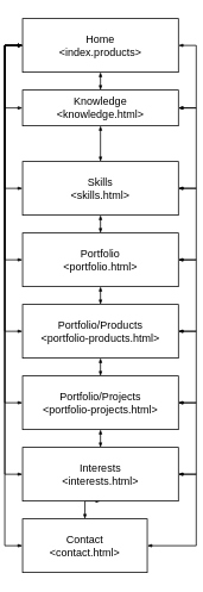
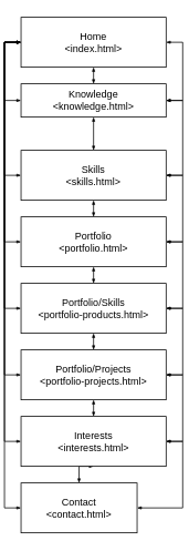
  <mxCell id="0" />
  <mxCell id="1" parent="0" />
  <mxCell id="2" style="edgeStyle=orthogonalEdgeStyle;rounded=0;orthogonalLoop=1;jettySize=auto;html=1;exitX=0;exitY=0.5;exitDx=0;exitDy=0;entryX=0;entryY=0.5;entryDx=0;entryDy=0;strokeWidth=1;startArrow=blockThin;startFill=1;endArrow=blockThin;endFill=1;targetPerimeterSpacing=0;endSize=3;startSize=3;" edge="1" parent="1" source="11" target="14"><mxGeometry relative="1" as="geometry" /></mxCell>
  <mxCell id="3" style="edgeStyle=orthogonalEdgeStyle;rounded=0;orthogonalLoop=1;jettySize=auto;html=1;exitX=0;exitY=0.5;exitDx=0;exitDy=0;entryX=0;entryY=0.5;entryDx=0;entryDy=0;strokeWidth=1;startArrow=blockThin;startFill=1;endArrow=blockThin;endFill=1;targetPerimeterSpacing=0;endSize=3;startSize=3;" edge="1" parent="1" source="11" target="17"><mxGeometry relative="1" as="geometry" /></mxCell>
  <mxCell id="4" style="edgeStyle=orthogonalEdgeStyle;rounded=0;orthogonalLoop=1;jettySize=auto;html=1;exitX=0;exitY=0.5;exitDx=0;exitDy=0;entryX=0;entryY=0.5;entryDx=0;entryDy=0;strokeWidth=1;startArrow=blockThin;startFill=1;endArrow=blockThin;endFill=1;targetPerimeterSpacing=0;endSize=3;startSize=3;" edge="1" parent="1" source="11" target="20"><mxGeometry relative="1" as="geometry" /></mxCell>
  <mxCell id="5" style="edgeStyle=orthogonalEdgeStyle;rounded=0;orthogonalLoop=1;jettySize=auto;html=1;exitX=0;exitY=0.5;exitDx=0;exitDy=0;entryX=0;entryY=0.5;entryDx=0;entryDy=0;strokeWidth=1;startArrow=blockThin;startFill=1;endArrow=blockThin;endFill=1;targetPerimeterSpacing=0;endSize=3;startSize=3;" edge="1" parent="1" source="11" target="23"><mxGeometry relative="1" as="geometry" /></mxCell>
  <mxCell id="6" style="edgeStyle=orthogonalEdgeStyle;rounded=0;orthogonalLoop=1;jettySize=auto;html=1;exitX=0;exitY=0.5;exitDx=0;exitDy=0;entryX=0;entryY=0.5;entryDx=0;entryDy=0;strokeWidth=1;startArrow=blockThin;startFill=1;endArrow=blockThin;endFill=1;targetPerimeterSpacing=0;endSize=3;startSize=3;" edge="1" parent="1" source="11" target="26"><mxGeometry relative="1" as="geometry" /></mxCell>
  <mxCell id="7" style="edgeStyle=orthogonalEdgeStyle;rounded=0;orthogonalLoop=1;jettySize=auto;html=1;exitX=0;exitY=0.5;exitDx=0;exitDy=0;entryX=0;entryY=0.5;entryDx=0;entryDy=0;strokeWidth=1;startArrow=blockThin;startFill=1;endArrow=blockThin;endFill=1;targetPerimeterSpacing=0;endSize=3;startSize=3;" edge="1" parent="1" source="11" target="29"><mxGeometry relative="1" as="geometry" /></mxCell>
  <mxCell id="8" style="edgeStyle=orthogonalEdgeStyle;rounded=0;orthogonalLoop=1;jettySize=auto;html=1;exitX=0;exitY=0.5;exitDx=0;exitDy=0;entryX=0;entryY=0.5;entryDx=0;entryDy=0;strokeWidth=1;startArrow=blockThin;startFill=1;endArrow=blockThin;endFill=1;targetPerimeterSpacing=0;endSize=3;startSize=3;" edge="1" parent="1" source="11" target="30"><mxGeometry relative="1" as="geometry" /></mxCell>
  <mxCell id="9" style="edgeStyle=orthogonalEdgeStyle;rounded=0;orthogonalLoop=1;jettySize=auto;html=1;exitX=1;exitY=0.5;exitDx=0;exitDy=0;entryX=1;entryY=0.5;entryDx=0;entryDy=0;startArrow=blockThin;startFill=1;endArrow=blockThin;endFill=1;strokeWidth=1;targetPerimeterSpacing=0;endSize=3;startSize=3;" edge="1" parent="1" source="11" target="14"><mxGeometry relative="1" as="geometry" /></mxCell>
  <mxCell id="10" style="edgeStyle=orthogonalEdgeStyle;rounded=0;orthogonalLoop=1;jettySize=auto;html=1;exitX=0.5;exitY=1;exitDx=0;exitDy=0;entryX=0.5;entryY=0;entryDx=0;entryDy=0;startArrow=blockThin;startFill=1;endArrow=blockThin;endFill=1;strokeWidth=1;targetPerimeterSpacing=0;endSize=3;startSize=3;" edge="1" parent="1" source="11" target="14"><mxGeometry relative="1" as="geometry" /></mxCell>
- <mxCell id="11" value="Home&lt;br&gt;&amp;lt;index.products&amp;gt;" style="rounded=0;whiteSpace=wrap;html=1;" vertex="1" parent="1"><mxGeometry x="20.89" y="20" width="175" height="60" as="geometry" /></mxCell>
+ <mxCell id="11" value="Home&lt;br&gt;&amp;lt;index.html&amp;gt;" style="rounded=0;whiteSpace=wrap;html=1;" vertex="1" parent="1"><mxGeometry x="20.89" y="20" width="175" height="60" as="geometry" /></mxCell>
  <mxCell id="12" style="edgeStyle=orthogonalEdgeStyle;rounded=0;orthogonalLoop=1;jettySize=auto;html=1;exitX=1;exitY=0.5;exitDx=0;exitDy=0;entryX=1;entryY=0.5;entryDx=0;entryDy=0;endArrow=blockThin;endFill=1;startArrow=blockThin;startFill=1;strokeWidth=1;targetPerimeterSpacing=0;endSize=3;startSize=3;" edge="1" parent="1" source="14" target="17"><mxGeometry relative="1" as="geometry" /></mxCell>
  <mxCell id="13" style="edgeStyle=orthogonalEdgeStyle;rounded=0;orthogonalLoop=1;jettySize=auto;html=1;exitX=0.5;exitY=1;exitDx=0;exitDy=0;entryX=0.5;entryY=0;entryDx=0;entryDy=0;endArrow=blockThin;endFill=1;startArrow=blockThin;startFill=1;strokeWidth=1;targetPerimeterSpacing=0;endSize=3;startSize=3;" edge="1" parent="1" source="14" target="17"><mxGeometry relative="1" as="geometry" /></mxCell>
  <mxCell id="14" value="Knowledge&lt;br&gt;&amp;lt;knowledge.html&amp;gt;" style="rounded=0;whiteSpace=wrap;html=1;" vertex="1" parent="1"><mxGeometry x="20.89" y="100" width="175" height="40" as="geometry" /></mxCell>
  <mxCell id="15" style="edgeStyle=orthogonalEdgeStyle;rounded=0;orthogonalLoop=1;jettySize=auto;html=1;exitX=1;exitY=0.5;exitDx=0;exitDy=0;entryX=1;entryY=0.5;entryDx=0;entryDy=0;endArrow=blockThin;endFill=1;startArrow=blockThin;startFill=1;strokeWidth=1;targetPerimeterSpacing=0;endSize=3;startSize=3;" edge="1" parent="1" source="17" target="20"><mxGeometry relative="1" as="geometry" /></mxCell>
  <mxCell id="16" style="edgeStyle=orthogonalEdgeStyle;rounded=0;orthogonalLoop=1;jettySize=auto;html=1;exitX=0.5;exitY=1;exitDx=0;exitDy=0;entryX=0.5;entryY=0;entryDx=0;entryDy=0;startArrow=blockThin;startFill=1;endArrow=blockThin;endFill=1;strokeWidth=1;targetPerimeterSpacing=0;endSize=3;startSize=3;" edge="1" parent="1" source="17" target="20"><mxGeometry relative="1" as="geometry" /></mxCell>
  <mxCell id="17" value="Skills&lt;br&gt;&amp;lt;skills.html&amp;gt;" style="rounded=0;whiteSpace=wrap;html=1;" vertex="1" parent="1"><mxGeometry x="20.89" y="180" width="175" height="60" as="geometry" /></mxCell>
  <mxCell id="18" style="edgeStyle=orthogonalEdgeStyle;rounded=0;orthogonalLoop=1;jettySize=auto;html=1;exitX=1;exitY=0.5;exitDx=0;exitDy=0;entryX=1;entryY=0.5;entryDx=0;entryDy=0;startArrow=blockThin;startFill=1;endArrow=blockThin;endFill=1;strokeWidth=1;targetPerimeterSpacing=0;endSize=3;startSize=3;" edge="1" parent="1" source="20" target="23"><mxGeometry relative="1" as="geometry" /></mxCell>
  <mxCell id="19" style="edgeStyle=orthogonalEdgeStyle;rounded=0;orthogonalLoop=1;jettySize=auto;html=1;exitX=0.5;exitY=1;exitDx=0;exitDy=0;entryX=0.5;entryY=0;entryDx=0;entryDy=0;startArrow=blockThin;startFill=1;endArrow=blockThin;endFill=1;strokeWidth=1;targetPerimeterSpacing=0;endSize=3;startSize=3;" edge="1" parent="1" source="20" target="23"><mxGeometry relative="1" as="geometry" /></mxCell>
  <mxCell id="20" value="Portfolio&lt;br&gt;&amp;lt;portfolio.html&amp;gt;" style="rounded=0;whiteSpace=wrap;html=1;" vertex="1" parent="1"><mxGeometry x="20.89" y="260" width="175" height="60" as="geometry" /></mxCell>
  <mxCell id="21" style="edgeStyle=orthogonalEdgeStyle;rounded=0;orthogonalLoop=1;jettySize=auto;html=1;exitX=1;exitY=0.5;exitDx=0;exitDy=0;entryX=1;entryY=0.5;entryDx=0;entryDy=0;startArrow=blockThin;startFill=1;endArrow=blockThin;endFill=1;strokeWidth=1;targetPerimeterSpacing=0;endSize=3;startSize=3;" edge="1" parent="1" source="23" target="26"><mxGeometry relative="1" as="geometry" /></mxCell>
  <mxCell id="22" style="edgeStyle=orthogonalEdgeStyle;rounded=0;orthogonalLoop=1;jettySize=auto;html=1;exitX=0.5;exitY=1;exitDx=0;exitDy=0;entryX=0.5;entryY=0;entryDx=0;entryDy=0;startArrow=blockThin;startFill=1;endArrow=blockThin;endFill=1;strokeWidth=1;targetPerimeterSpacing=0;endSize=3;startSize=3;" edge="1" parent="1" source="23" target="26"><mxGeometry relative="1" as="geometry" /></mxCell>
- <mxCell id="23" value="Portfolio/Products&lt;br&gt;&amp;lt;portfolio-products.html&amp;gt;" style="rounded=0;whiteSpace=wrap;html=1;" vertex="1" parent="1"><mxGeometry x="20.89" y="340" width="175" height="60" as="geometry" /></mxCell>
+ <mxCell id="23" value="Portfolio/Skills&lt;br&gt;&amp;lt;portfolio-products.html&amp;gt;" style="rounded=0;whiteSpace=wrap;html=1;" vertex="1" parent="1"><mxGeometry x="20.89" y="340" width="175" height="60" as="geometry" /></mxCell>
  <mxCell id="24" style="edgeStyle=orthogonalEdgeStyle;rounded=0;orthogonalLoop=1;jettySize=auto;html=1;exitX=1;exitY=0.5;exitDx=0;exitDy=0;entryX=1;entryY=0.5;entryDx=0;entryDy=0;startArrow=blockThin;startFill=1;endArrow=blockThin;endFill=1;strokeWidth=1;targetPerimeterSpacing=0;endSize=3;startSize=3;" edge="1" parent="1" source="26" target="29"><mxGeometry relative="1" as="geometry" /></mxCell>
  <mxCell id="25" style="edgeStyle=orthogonalEdgeStyle;rounded=0;orthogonalLoop=1;jettySize=auto;html=1;exitX=0.5;exitY=1;exitDx=0;exitDy=0;entryX=0.5;entryY=0;entryDx=0;entryDy=0;startArrow=blockThin;startFill=1;endArrow=blockThin;endFill=1;strokeWidth=1;targetPerimeterSpacing=0;endSize=3;startSize=3;" edge="1" parent="1" source="26" target="29"><mxGeometry relative="1" as="geometry" /></mxCell>
  <mxCell id="26" value="Portfolio/Projects&lt;br&gt;&amp;lt;portfolio-projects.html&amp;gt;" style="rounded=0;whiteSpace=wrap;html=1;" vertex="1" parent="1"><mxGeometry x="20.89" y="420" width="175" height="60" as="geometry" /></mxCell>
  <mxCell id="27" style="edgeStyle=orthogonalEdgeStyle;rounded=0;orthogonalLoop=1;jettySize=auto;html=1;exitX=1;exitY=0.5;exitDx=0;exitDy=0;entryX=1;entryY=0.5;entryDx=0;entryDy=0;startArrow=blockThin;startFill=1;endArrow=blockThin;endFill=1;strokeWidth=1;targetPerimeterSpacing=0;endSize=3;startSize=3;" edge="1" parent="1" source="29" target="30"><mxGeometry relative="1" as="geometry" /></mxCell>
  <mxCell id="28" style="edgeStyle=orthogonalEdgeStyle;rounded=0;orthogonalLoop=1;jettySize=auto;html=1;exitX=0.5;exitY=1;exitDx=0;exitDy=0;entryX=0.5;entryY=0;entryDx=0;entryDy=0;startArrow=blockThin;startFill=1;endArrow=blockThin;endFill=1;strokeWidth=1;targetPerimeterSpacing=0;endSize=3;startSize=3;" edge="1" parent="1" source="29" target="30"><mxGeometry relative="1" as="geometry" /></mxCell>
  <mxCell id="29" value="Interests&lt;br&gt;&amp;lt;interests.html&amp;gt;" style="rounded=0;whiteSpace=wrap;html=1;" vertex="1" parent="1"><mxGeometry x="20.89" y="500" width="175" height="60" as="geometry" /></mxCell>
  <mxCell id="30" value="Contact&lt;br&gt;&amp;lt;contact.html&amp;gt;" style="rounded=0;whiteSpace=wrap;html=1;" vertex="1" parent="1"><mxGeometry x="20.89" y="580" width="140" height="60" as="geometry" /></mxCell>
